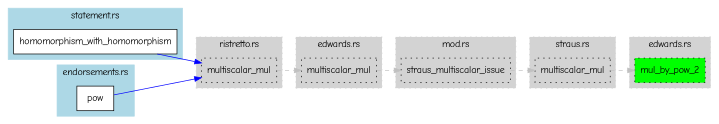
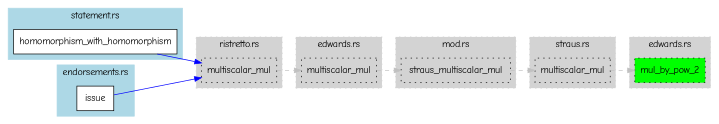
  digraph {
    fontname="Comic Neue"
    rankdir=LR
    node [fillcolor=lightgray fontname="Comic Neue" shape=box style="filled,dotted"]
    edge [color=gray fontname="Comic Neue" style=dashed]
    n1 [fillcolor=green label=mul_by_pow_2]
-   n2 [label=straus_multiscalar_issue]
+   n2 [label=straus_multiscalar_mul]
    n3 [label=multiscalar_mul]
    n4 [label=multiscalar_mul]
    n5 [label=multiscalar_mul]
    n6 [fillcolor=white label=homomorphism_with_homomorphism style=filled]
-   n7 [fillcolor=white label=pow style=filled]
+   n7 [fillcolor=white label=issue style=filled]
    subgraph cluster_1 {
      color=lightgrey
      label="edwards.rs"
      style="filled,dotted"
      n1
    }
    subgraph cluster_2 {
      color=lightgrey
      label="mod.rs"
      style="filled,dotted"
      n2
    }
    subgraph cluster_3 {
      color=lightgrey
      label="straus.rs"
      style="filled,dotted"
      n3
    }
    subgraph cluster_4 {
      color=lightgrey
      label="edwards.rs"
      style="filled,dotted"
      n4
    }
    subgraph cluster_5 {
      color=lightgrey
      label="ristretto.rs"
      style="filled,dotted"
      n5
    }
    subgraph cluster_6 {
      color=lightblue
      label="statement.rs"
      style=filled
      n6
    }
    subgraph cluster_7 {
      color=lightblue
      label="endorsements.rs"
      style=filled
      n7
    }
    n2 -> n3
    n3 -> n1
    n4 -> n2
    n5 -> n4
    n6 -> n5 [color=blue style=""]
    n7 -> n5 [color=blue style=""]
  }
